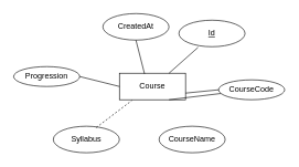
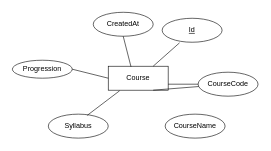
  <mxCell id="0" />
  <mxCell id="1" parent="0" />
  <mxCell id="2" value="Course" style="whiteSpace=wrap;html=1;align=center;" vertex="1" parent="1"><mxGeometry x="180" y="110" width="100" height="40" as="geometry" /></mxCell>
  <mxCell id="3" value="Id" style="ellipse;whiteSpace=wrap;html=1;align=center;fontStyle=4;" vertex="1" parent="1"><mxGeometry x="270" y="30" width="100" height="40" as="geometry" /></mxCell>
- <mxCell id="4" value="CourseCode" style="ellipse;whiteSpace=wrap;html=1;align=center;" vertex="1" parent="1"><mxGeometry x="330" y="120" width="100" height="30" as="geometry" /></mxCell>
- <mxCell id="5" value="CourseName" style="ellipse;whiteSpace=wrap;html=1;align=center;" vertex="1" parent="1"><mxGeometry x="240" y="190" width="100" height="40" as="geometry" /></mxCell>
+ <mxCell id="4" value="CourseCode" style="ellipse;whiteSpace=wrap;html=1;align=center;" vertex="1" parent="1"><mxGeometry x="330" y="120" width="100" height="40" as="geometry" /></mxCell>
+ <mxCell id="5" value="CourseName" style="ellipse;whiteSpace=wrap;html=1;align=center;" vertex="1" parent="1"><mxGeometry x="275" y="190" width="100" height="40" as="geometry" /></mxCell>
  <mxCell id="6" value="Syllabus" style="ellipse;whiteSpace=wrap;html=1;align=center;" vertex="1" parent="1"><mxGeometry x="80" y="190" width="100" height="40" as="geometry" /></mxCell>
  <mxCell id="7" value="Progression" style="ellipse;whiteSpace=wrap;html=1;align=center;" vertex="1" parent="1"><mxGeometry x="20" y="100" width="100" height="30" as="geometry" /></mxCell>
  <mxCell id="8" value="CreatedAt" style="ellipse;whiteSpace=wrap;html=1;align=center;" vertex="1" parent="1"><mxGeometry x="155" y="20" width="100" height="40" as="geometry" /></mxCell>
  <mxCell id="9" value="" style="endArrow=none;html=1;rounded=0;entryX=0.29;entryY=1.025;entryDx=0;entryDy=0;entryPerimeter=0;exitX=0.75;exitY=0;exitDx=0;exitDy=0;" edge="1" parent="1" source="2" target="3"><mxGeometry relative="1" as="geometry"><mxPoint x="150" y="130" as="sourcePoint" /><mxPoint x="310" y="130" as="targetPoint" /></mxGeometry></mxCell>
  <mxCell id="10" value="" style="endArrow=none;html=1;rounded=0;entryX=0;entryY=0.5;entryDx=0;entryDy=0;" edge="1" parent="1" target="4"><mxGeometry relative="1" as="geometry"><mxPoint x="280" y="140" as="sourcePoint" /><mxPoint x="310" y="130" as="targetPoint" /></mxGeometry></mxCell>
  <mxCell id="11" value="" style="endArrow=none;html=1;rounded=0;exitX=0.75;exitY=1;exitDx=0;exitDy=0;" edge="1" parent="1" source="2" target="4"><mxGeometry relative="1" as="geometry"><mxPoint x="150" y="130" as="sourcePoint" /><mxPoint x="310" y="130" as="targetPoint" /></mxGeometry></mxCell>
- <mxCell id="12" value="" style="endArrow=none;html=1;rounded=0;exitX=0.65;exitY=0.05;exitDx=0;exitDy=0;exitPerimeter=0;entryX=0.19;entryY=1.025;entryDx=0;entryDy=0;entryPerimeter=0;dashed=1;" edge="1" parent="1" source="6" target="2"><mxGeometry relative="1" as="geometry"><mxPoint x="150" y="130" as="sourcePoint" /><mxPoint x="310" y="130" as="targetPoint" /></mxGeometry></mxCell>
+ <mxCell id="12" value="" style="endArrow=none;html=1;rounded=0;exitX=0.65;exitY=0.05;exitDx=0;exitDy=0;exitPerimeter=0;entryX=0.19;entryY=1.025;entryDx=0;entryDy=0;entryPerimeter=0;" edge="1" parent="1" source="6" target="2"><mxGeometry relative="1" as="geometry"><mxPoint x="150" y="130" as="sourcePoint" /><mxPoint x="310" y="130" as="targetPoint" /></mxGeometry></mxCell>
  <mxCell id="13" value="" style="endArrow=none;html=1;rounded=0;exitX=1;exitY=0.5;exitDx=0;exitDy=0;entryX=0;entryY=0.5;entryDx=0;entryDy=0;" edge="1" parent="1" source="7" target="2"><mxGeometry relative="1" as="geometry"><mxPoint x="150" y="130" as="sourcePoint" /><mxPoint x="310" y="130" as="targetPoint" /></mxGeometry></mxCell>
  <mxCell id="14" value="" style="endArrow=none;html=1;rounded=0;exitX=0.5;exitY=1;exitDx=0;exitDy=0;entryX=0.38;entryY=0.025;entryDx=0;entryDy=0;entryPerimeter=0;" edge="1" parent="1" source="8" target="2"><mxGeometry relative="1" as="geometry"><mxPoint x="150" y="130" as="sourcePoint" /><mxPoint x="210" y="100" as="targetPoint" /></mxGeometry></mxCell>
